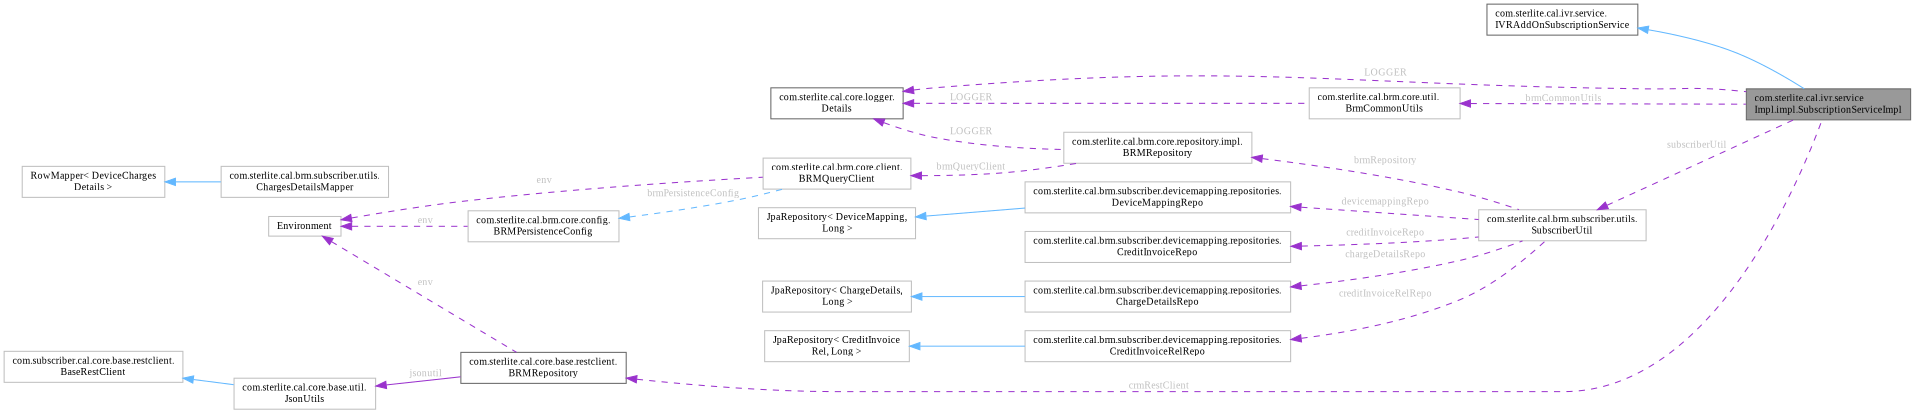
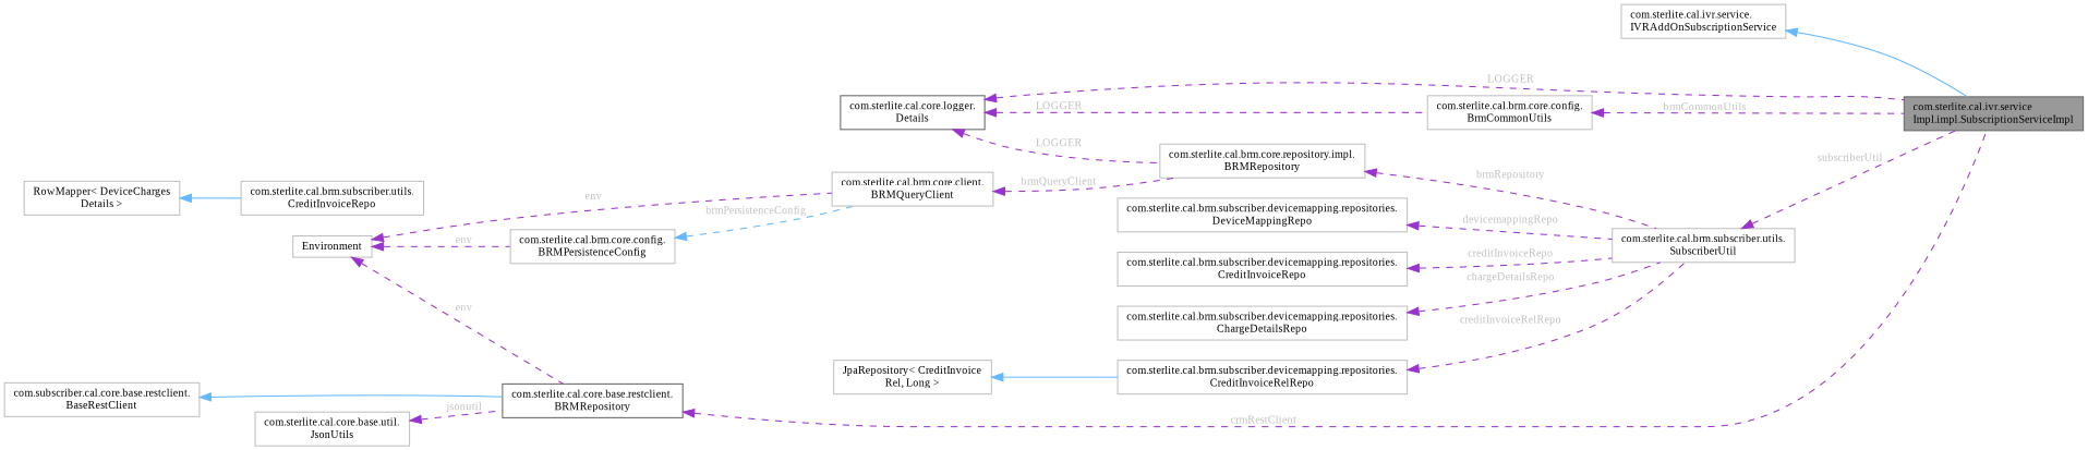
  digraph {
    fontname="Liberation Serif"
    rankdir=LR
    node [color=grey75 fillcolor=white fontname="Liberation Serif" fontsize=10 shape=box style=filled]
    edge [color=darkorchid3 dir=back fontname="Liberation Serif" fontsize=10 labelfontname=Helvetica labelfontsize=10 style=dashed fontcolor=grey]
    n1 [color=gray40 fillcolor=grey60 fontcolor=black height=0.2 label="com.sterlite.cal.ivr.service\lImpl.impl.SubscriptionServiceImpl" width=0.4]
-   n2 [color=gray40 height=0.2 label="com.sterlite.cal.ivr.service.\lIVRAddOnSubscriptionService" width=0.4]
+   n2 [height=0.2 label="com.sterlite.cal.ivr.service.\lIVRAddOnSubscriptionService" width=0.4]
    n3 [color=gray40 height=0.2 label="com.sterlite.cal.core.logger.\lDetails" width=0.4]
-   n4 [height=0.2 label="com.sterlite.cal.brm.core.util.\lBrmCommonUtils" width=0.4]
+   n4 [height=0.2 label="com.sterlite.cal.brm.core.config.\lBrmCommonUtils" width=0.4]
    n5 [height=0.2 label="com.sterlite.cal.brm.core.repository.impl.\lBRMRepository" width=0.4]
    n6 [height=0.2 label="com.sterlite.cal.brm.subscriber.utils.\lSubscriberUtil" width=0.4]
    n7 [color=gray40 height=0.2 label="com.sterlite.cal.core.base.restclient.\lBRMRepository" width=0.4]
    n8 [height=0.2 label="com.subscriber.cal.core.base.restclient.\lBaseRestClient" width=0.4]
    n9 [height=0.2 label=Environment width=0.4]
    n10 [height=0.2 label="com.sterlite.cal.brm.core.client.\lBRMQueryClient" width=0.4]
    n11 [height=0.2 label="com.sterlite.cal.brm.core.config.\lBRMPersistenceConfig" width=0.4]
    n12 [height=0.2 label="com.sterlite.cal.core.base.util.\lJsonUtils" width=0.4]
    n13 [height=0.2 label="com.sterlite.cal.brm.subscriber.devicemapping.repositories.\lDeviceMappingRepo" width=0.4]
-   n14 [height=0.2 label="JpaRepository\< DeviceMapping,\l Long \>" width=0.4]
    n15 [height=0.2 label="com.sterlite.cal.brm.subscriber.devicemapping.repositories.\lCreditInvoiceRepo" width=0.4]
    n16 [height=0.2 label="com.sterlite.cal.brm.subscriber.devicemapping.repositories.\lChargeDetailsRepo" width=0.4]
-   n17 [height=0.2 label="JpaRepository\< ChargeDetails,\l Long \>" width=0.4]
-   n18 [height=0.2 label="com.sterlite.cal.brm.subscriber.utils.\lChargesDetailsMapper" width=0.4]
+   n18 [height=0.2 label="com.sterlite.cal.brm.subscriber.utils.\lCreditInvoiceRepo" width=0.4]
    n19 [height=0.2 label="RowMapper\< DeviceCharges\lDetails \>" width=0.4]
    n20 [height=0.2 label="com.sterlite.cal.brm.subscriber.devicemapping.repositories.\lCreditInvoiceRelRepo" width=0.4]
    n21 [height=0.2 label="JpaRepository\< CreditInvoice\lRel, Long \>" width=0.4]
    n2 -> n1 [color=steelblue1 style=solid fontcolor=""]
    n3 -> n1 [label=" LOGGER"]
    n3 -> n4 [label=" LOGGER"]
    n3 -> n5 [label=" LOGGER"]
    n4 -> n1 [label=" brmCommonUtils"]
    n5 -> n6 [label=" brmRepository"]
    n6 -> n1 [label=" subscriberUtil"]
    n7 -> n1 [label=" crmRestClient"]
-   n8 -> n12 [color=steelblue1 style=solid fontcolor=""]
+   n8 -> n7 [color=steelblue1 style=solid fontcolor=""]
    n9 -> n7 [label=" env"]
    n9 -> n10 [label=" env"]
    n9 -> n11 [label=" env"]
    n10 -> n5 [label=" brmQueryClient"]
    n11 -> n10 [color=steelblue1 label=" brmPersistenceConfig"]
-   n12 -> n7 [label=" jsonutil" style=solid]
+   n12 -> n7 [label=" jsonutil"]
    n13 -> n6 [label=" devicemappingRepo"]
-   n14 -> n13 [color=steelblue1 style=solid fontcolor=""]
    n15 -> n6 [label=" creditInvoiceRepo"]
    n16 -> n6 [label=" chargeDetailsRepo"]
-   n17 -> n16 [color=steelblue1 style=solid fontcolor=""]
    n19 -> n18 [color=steelblue1 style=solid fontcolor=""]
    n20 -> n6 [label=" creditInvoiceRelRepo"]
    n21 -> n20 [color=steelblue1 style=solid fontcolor=""]
  }
